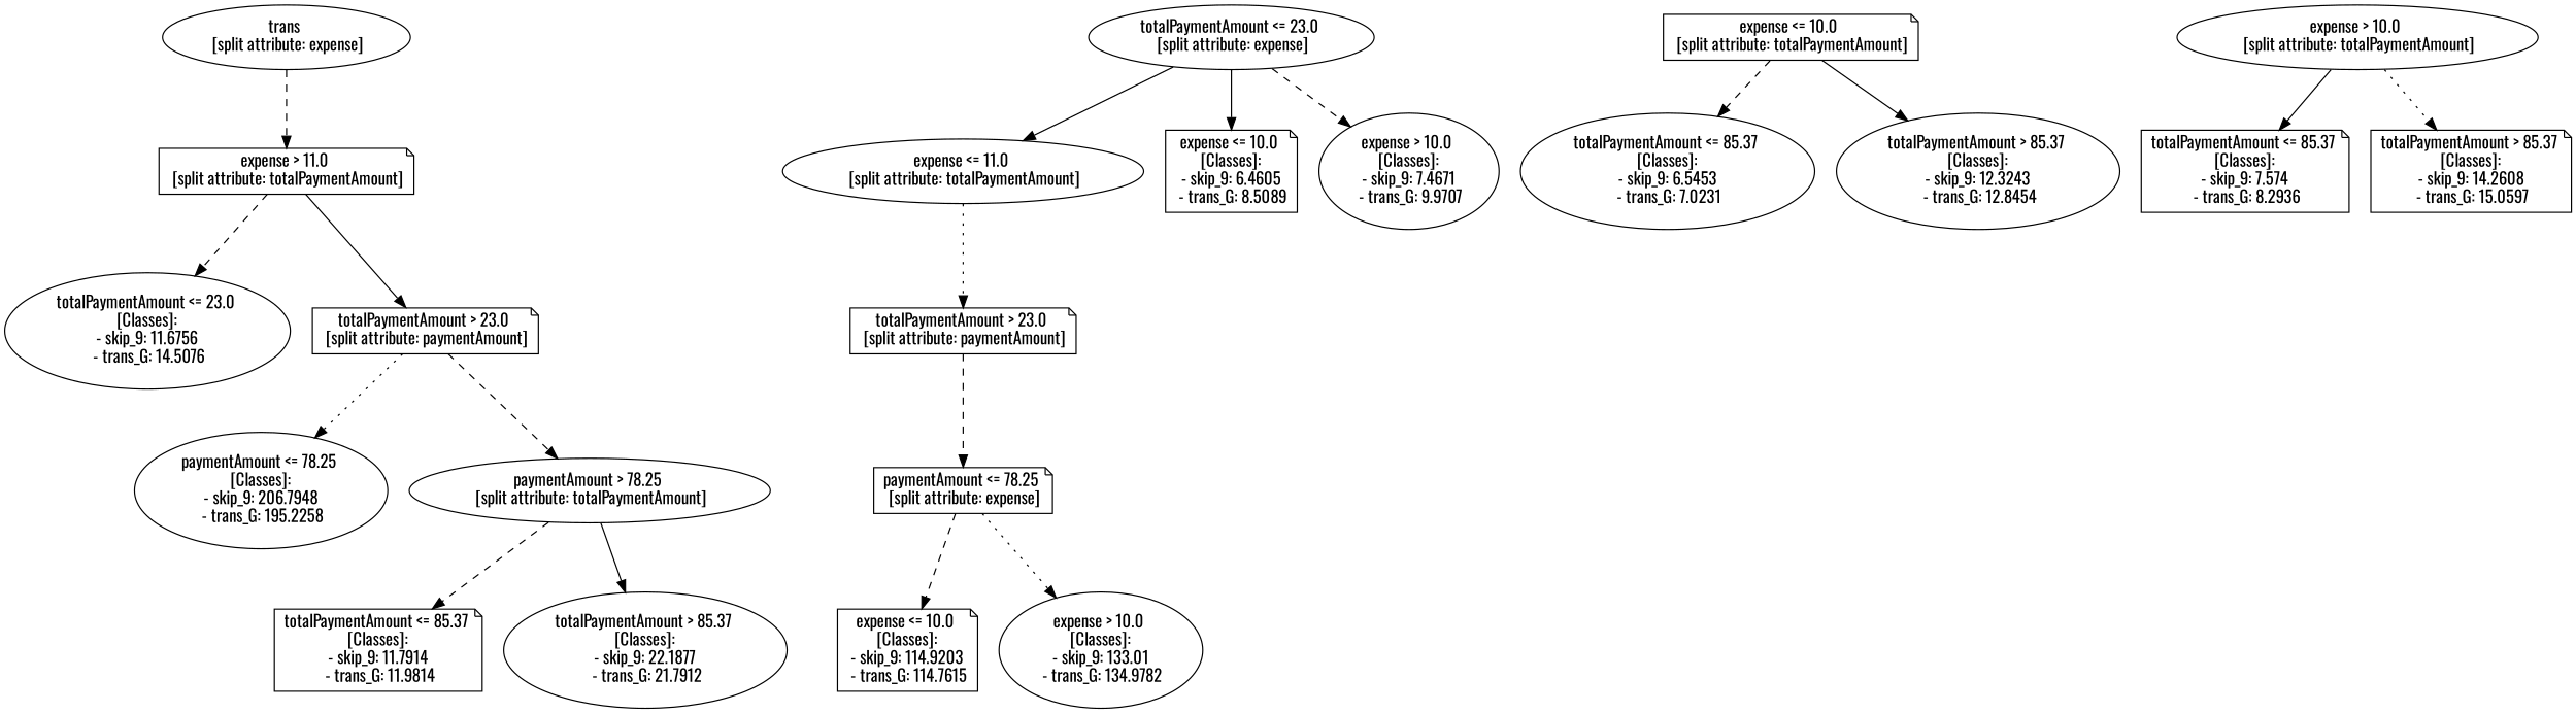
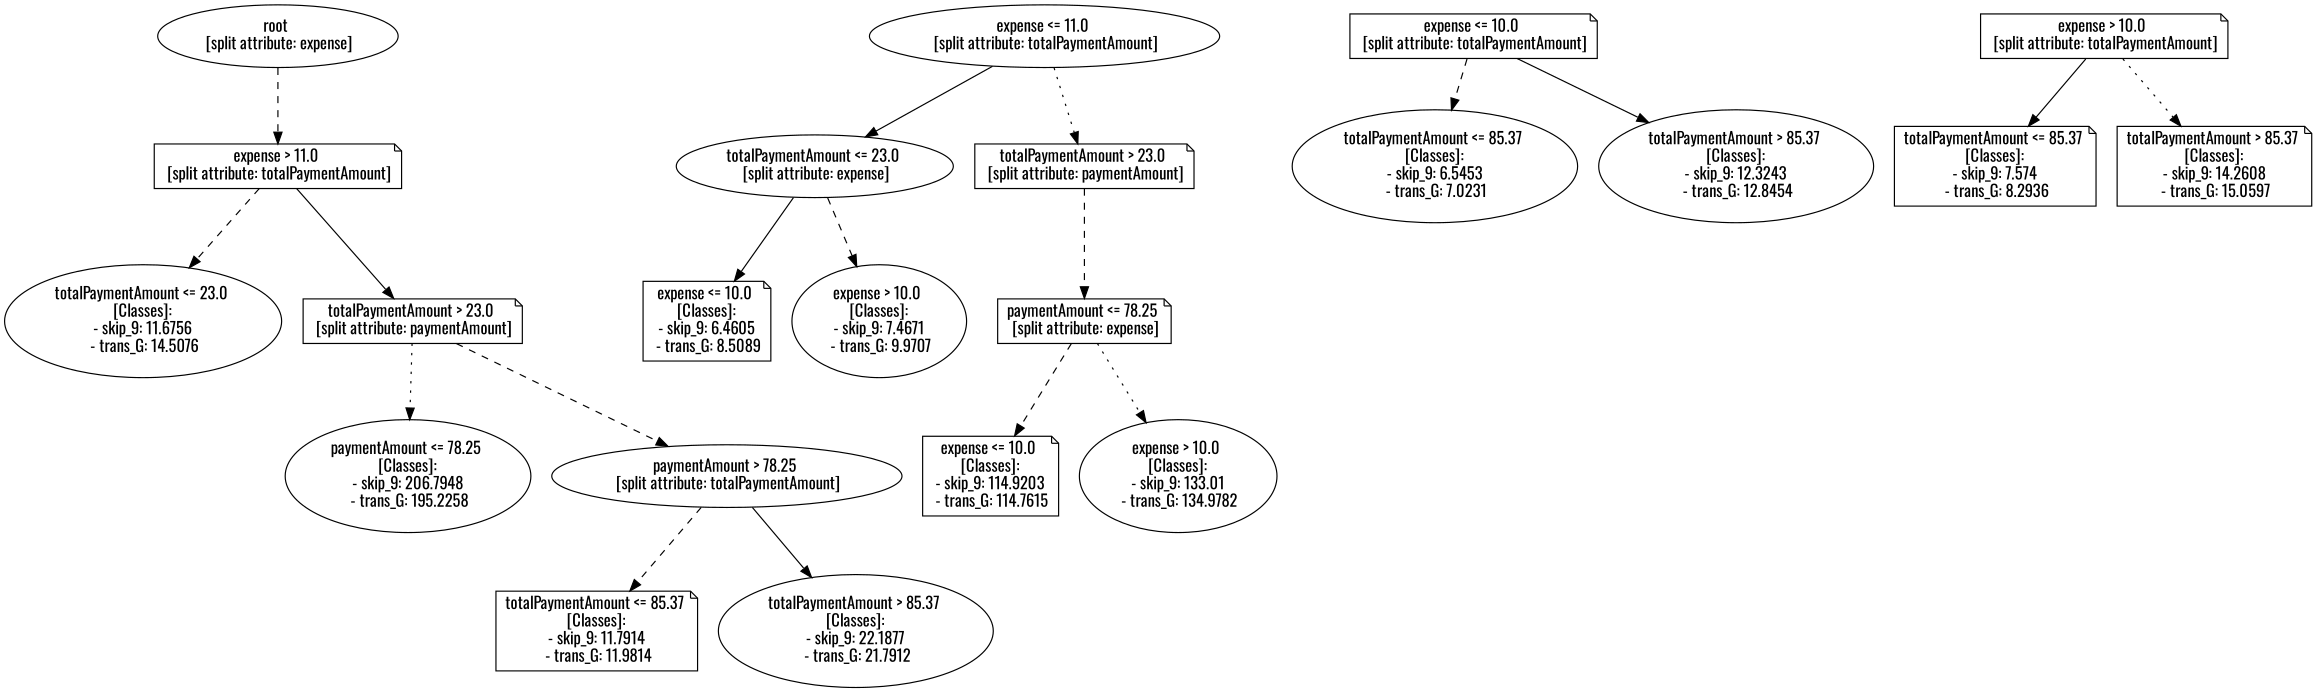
  digraph {
    fontname=Oswald
    node [fontname=Oswald shape=ellipse]
    edge [fontname=Oswald style=dashed]
-   n1 [label="trans \n [split attribute: expense]"]
+   n1 [label="root \n [split attribute: expense]"]
    n2 [label="expense > 11.0 \n [split attribute: totalPaymentAmount]" shape=note]
    n3 [label="expense <= 11.0 \n [split attribute: totalPaymentAmount]"]
    n4 [label="totalPaymentAmount <= 23.0 \n [split attribute: expense]"]
    n5 [label="totalPaymentAmount > 23.0 \n [split attribute: paymentAmount]" shape=note]
    n6 [label="totalPaymentAmount <= 23.0 \n [Classes]: \n - skip_9: 11.6756 \n - trans_G: 14.5076"]
    n7 [label="totalPaymentAmount > 23.0 \n [split attribute: paymentAmount]" shape=note]
    n8 [label="expense <= 10.0 \n [Classes]: \n - skip_9: 6.4605 \n - trans_G: 8.5089" shape=note]
    n9 [label="expense > 10.0 \n [Classes]: \n - skip_9: 7.4671 \n - trans_G: 9.9707"]
    n10 [label="paymentAmount <= 78.25 \n [split attribute: expense]" shape=note]
    n11 [label="expense <= 10.0 \n [Classes]: \n - skip_9: 114.9203 \n - trans_G: 114.7615" shape=note]
    n12 [label="expense > 10.0 \n [Classes]: \n - skip_9: 133.01 \n - trans_G: 134.9782"]
    n13 [label="expense <= 10.0 \n [split attribute: totalPaymentAmount]" shape=note]
    n14 [label="totalPaymentAmount <= 85.37 \n [Classes]: \n - skip_9: 6.5453 \n - trans_G: 7.0231"]
    n15 [label="totalPaymentAmount > 85.37 \n [Classes]: \n - skip_9: 12.3243 \n - trans_G: 12.8454"]
-   n16 [label="expense > 10.0 \n [split attribute: totalPaymentAmount]"]
+   n16 [label="expense > 10.0 \n [split attribute: totalPaymentAmount]" shape=note]
    n17 [label="totalPaymentAmount <= 85.37 \n [Classes]: \n - skip_9: 7.574 \n - trans_G: 8.2936" shape=note]
    n18 [label="totalPaymentAmount > 85.37 \n [Classes]: \n - skip_9: 14.2608 \n - trans_G: 15.0597" shape=note]
    n19 [label="paymentAmount <= 78.25 \n [Classes]: \n - skip_9: 206.7948 \n - trans_G: 195.2258"]
    n20 [label="paymentAmount > 78.25 \n [split attribute: totalPaymentAmount]"]
    n21 [label="totalPaymentAmount <= 85.37 \n [Classes]: \n - skip_9: 11.7914 \n - trans_G: 11.9814" shape=note]
    n22 [label="totalPaymentAmount > 85.37 \n [Classes]: \n - skip_9: 22.1877 \n - trans_G: 21.7912"]
    n1 -> n2
    n2 -> n6
    n2 -> n7 [style=solid]
-   n4 -> n3 [style=solid]
+   n3 -> n4 [style=solid]
    n3 -> n5 [style=dotted]
    n4 -> n8 [style=solid]
    n4 -> n9
    n5 -> n10
    n7 -> n19 [style=dotted]
    n7 -> n20
    n10 -> n11
    n10 -> n12 [style=dotted]
    n13 -> n14
    n13 -> n15 [style=solid]
    n16 -> n17 [style=solid]
    n16 -> n18 [style=dotted]
    n20 -> n21
    n20 -> n22 [style=solid]
  }
